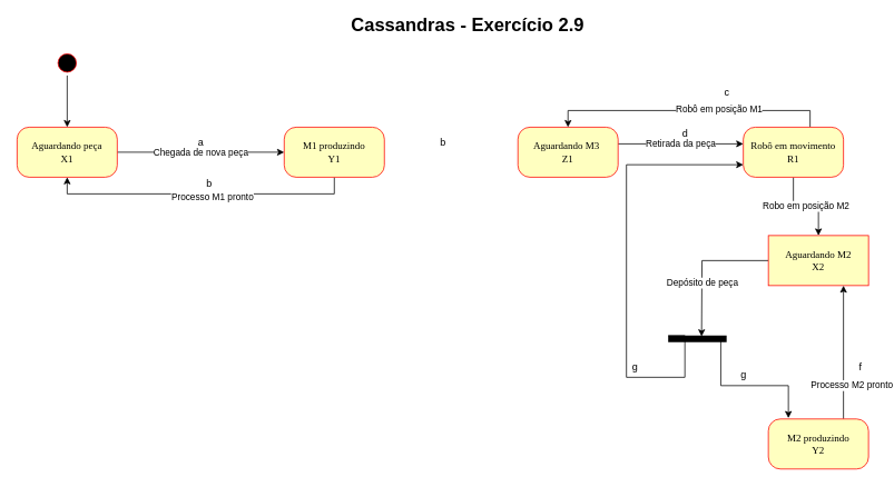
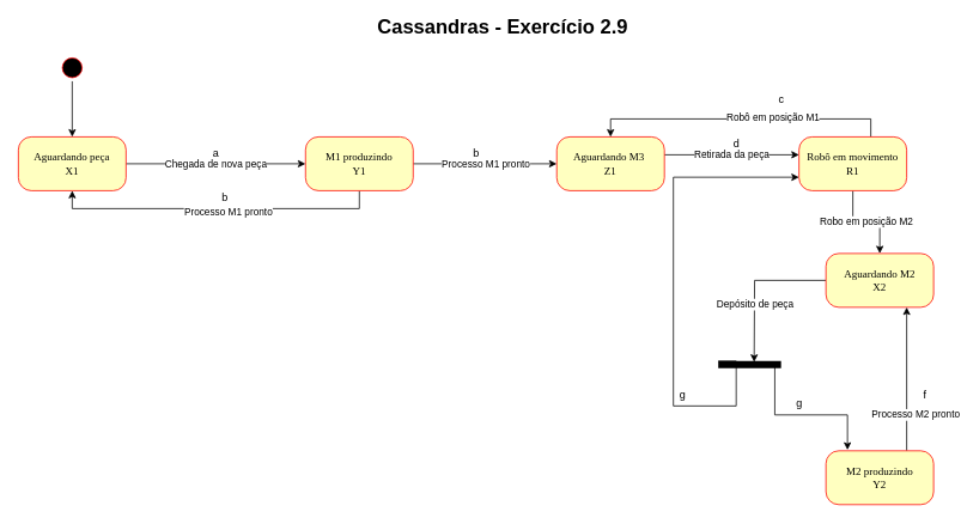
  <mxCell id="0" />
  <mxCell id="1" parent="0" />
  <mxCell id="2" style="edgeStyle=orthogonalEdgeStyle;rounded=0;orthogonalLoop=1;jettySize=auto;html=1;" edge="1" parent="1" source="3" target="5"><mxGeometry relative="1" as="geometry" /></mxCell>
  <mxCell id="3" value="" style="ellipse;html=1;shape=startState;fillColor=#000000;strokeColor=#ff0000;rounded=1;shadow=0;comic=0;labelBackgroundColor=none;fontFamily=Verdana;fontSize=12;fontColor=#000000;align=center;direction=south;" parent="1" vertex="1"><mxGeometry x="65" y="60" width="30" height="30" as="geometry" /></mxCell>
  <mxCell id="4" value="Chegada de nova peça" style="edgeStyle=orthogonalEdgeStyle;rounded=0;orthogonalLoop=1;jettySize=auto;html=1;" edge="1" parent="1" source="5" target="10"><mxGeometry relative="1" as="geometry" /></mxCell>
  <mxCell id="5" value="Aguardando peça&lt;br&gt;X1" style="whiteSpace=wrap;html=1;rounded=1;shadow=0;fontFamily=Verdana;strokeColor=#ff0000;fillColor=#ffffc0;arcSize=24;comic=0;" vertex="1" parent="1"><mxGeometry x="20" y="152" width="120" height="60" as="geometry" /></mxCell>
+ <mxCell id="6" value="" style="edgeStyle=orthogonalEdgeStyle;rounded=0;orthogonalLoop=1;jettySize=auto;html=1;" edge="1" parent="1" source="10" target="12"><mxGeometry relative="1" as="geometry" /></mxCell>
+ <mxCell id="7" value="Processo M1 pronto" style="edgeLabel;html=1;align=center;verticalAlign=middle;resizable=0;points=[];" vertex="1" connectable="0" parent="6"><mxGeometry x="-0.338" y="-1" relative="1" as="geometry"><mxPoint x="27" y="-1" as="offset" /></mxGeometry></mxCell>
  <mxCell id="8" style="edgeStyle=orthogonalEdgeStyle;rounded=0;orthogonalLoop=1;jettySize=auto;html=1;entryX=0.5;entryY=1;entryDx=0;entryDy=0;" edge="1" parent="1" source="10" target="5"><mxGeometry relative="1" as="geometry"><Array as="points"><mxPoint x="400" y="232" /><mxPoint x="80" y="232" /></Array></mxGeometry></mxCell>
  <mxCell id="9" value="Processo M1 pronto" style="edgeLabel;html=1;align=center;verticalAlign=middle;resizable=0;points=[];" vertex="1" connectable="0" parent="8"><mxGeometry x="-0.074" y="3" relative="1" as="geometry"><mxPoint as="offset" /></mxGeometry></mxCell>
  <mxCell id="10" value="M1 produzindo&lt;br&gt;Y1" style="whiteSpace=wrap;html=1;rounded=1;shadow=0;fontFamily=Verdana;strokeColor=#ff0000;fillColor=#ffffc0;arcSize=24;comic=0;" vertex="1" parent="1"><mxGeometry x="340" y="152" width="120" height="60" as="geometry" /></mxCell>
  <mxCell id="11" value="Retirada da peça" style="edgeStyle=orthogonalEdgeStyle;rounded=0;orthogonalLoop=1;jettySize=auto;html=1;" edge="1" parent="1" source="12" target="16"><mxGeometry relative="1" as="geometry"><Array as="points"><mxPoint x="810" y="172" /><mxPoint x="810" y="172" /></Array></mxGeometry></mxCell>
  <mxCell id="12" value="Aguardando M3&amp;nbsp;&lt;br&gt;Z1" style="whiteSpace=wrap;html=1;rounded=1;shadow=0;fontFamily=Verdana;strokeColor=#ff0000;fillColor=#ffffc0;arcSize=24;comic=0;" vertex="1" parent="1"><mxGeometry x="620" y="152" width="120" height="60" as="geometry" /></mxCell>
  <mxCell id="13" value="Robo em posição M2" style="edgeStyle=orthogonalEdgeStyle;rounded=0;orthogonalLoop=1;jettySize=auto;html=1;" edge="1" parent="1" source="16" target="19"><mxGeometry relative="1" as="geometry" /></mxCell>
  <mxCell id="14" style="edgeStyle=orthogonalEdgeStyle;rounded=0;orthogonalLoop=1;jettySize=auto;html=1;entryX=0.5;entryY=0;entryDx=0;entryDy=0;" edge="1" parent="1" source="16" target="12"><mxGeometry relative="1" as="geometry"><Array as="points"><mxPoint x="970" y="132" /><mxPoint x="680" y="132" /></Array></mxGeometry></mxCell>
  <mxCell id="15" value="Robô em posição M1" style="edgeLabel;html=1;align=center;verticalAlign=middle;resizable=0;points=[];" vertex="1" connectable="0" parent="14"><mxGeometry x="-0.212" y="-2" relative="1" as="geometry"><mxPoint as="offset" /></mxGeometry></mxCell>
  <mxCell id="16" value="Robô em movimento&lt;br&gt;R1" style="whiteSpace=wrap;html=1;rounded=1;shadow=0;fontFamily=Verdana;strokeColor=#ff0000;fillColor=#ffffc0;arcSize=24;comic=0;" vertex="1" parent="1"><mxGeometry x="890" y="152" width="120" height="60" as="geometry" /></mxCell>
  <mxCell id="17" style="edgeStyle=orthogonalEdgeStyle;rounded=0;orthogonalLoop=1;jettySize=auto;html=1;exitX=0;exitY=0.5;exitDx=0;exitDy=0;" edge="1" parent="1" source="19"><mxGeometry relative="1" as="geometry"><mxPoint x="840" y="403" as="targetPoint" /></mxGeometry></mxCell>
  <mxCell id="18" value="Depósito de peça" style="edgeLabel;html=1;align=center;verticalAlign=middle;resizable=0;points=[];" vertex="1" connectable="0" parent="17"><mxGeometry x="0.245" relative="1" as="geometry"><mxPoint as="offset" /></mxGeometry></mxCell>
- <mxCell id="19" value="Aguardando M2&lt;br&gt;X2" style="whiteSpace=wrap;html=1;shadow=0;fontFamily=Verdana;strokeColor=#ff0000;fillColor=#ffffc0;arcSize=24;comic=0;rounded=0;" vertex="1" parent="1"><mxGeometry x="920" y="282" width="120" height="60" as="geometry" /></mxCell>
+ <mxCell id="19" value="Aguardando M2&lt;br&gt;X2" style="whiteSpace=wrap;html=1;rounded=1;shadow=0;fontFamily=Verdana;strokeColor=#ff0000;fillColor=#ffffc0;arcSize=24;comic=0;" vertex="1" parent="1"><mxGeometry x="920" y="282" width="120" height="60" as="geometry" /></mxCell>
  <mxCell id="20" value="Processo M2 pronto" style="edgeStyle=orthogonalEdgeStyle;rounded=0;orthogonalLoop=1;jettySize=auto;html=1;exitX=0.75;exitY=0;exitDx=0;exitDy=0;entryX=0.75;entryY=1;entryDx=0;entryDy=0;" edge="1" parent="1" source="21" target="19"><mxGeometry x="-0.5" y="-10" relative="1" as="geometry"><mxPoint as="offset" /></mxGeometry></mxCell>
  <mxCell id="21" value="M2 produzindo&lt;br&gt;Y2" style="whiteSpace=wrap;html=1;rounded=1;shadow=0;fontFamily=Verdana;strokeColor=#ff0000;fillColor=#ffffc0;arcSize=24;comic=0;" vertex="1" parent="1"><mxGeometry x="920" y="502" width="120" height="60" as="geometry" /></mxCell>
  <mxCell id="22" style="edgeStyle=orthogonalEdgeStyle;rounded=0;orthogonalLoop=1;jettySize=auto;html=1;entryX=0.2;entryY=-0.017;entryDx=0;entryDy=0;entryPerimeter=0;exitX=0.644;exitY=0.625;exitDx=0;exitDy=0;exitPerimeter=0;" edge="1" parent="1" source="24" target="21"><mxGeometry relative="1" as="geometry"><Array as="points"><mxPoint x="863" y="462" /><mxPoint x="944" y="462" /></Array></mxGeometry></mxCell>
  <mxCell id="23" style="edgeStyle=orthogonalEdgeStyle;rounded=0;orthogonalLoop=1;jettySize=auto;html=1;" edge="1" parent="1"><mxGeometry relative="1" as="geometry"><mxPoint x="800" y="402" as="sourcePoint" /><mxPoint x="890" y="197" as="targetPoint" /><Array as="points"><mxPoint x="820" y="402" /><mxPoint x="820" y="452" /><mxPoint x="750" y="452" /><mxPoint x="750" y="197" /></Array></mxGeometry></mxCell>
  <mxCell id="24" value="" style="line;strokeWidth=8;fillColor=none;align=left;verticalAlign=middle;spacingTop=-1;spacingLeft=3;spacingRight=3;rotatable=0;labelPosition=right;points=[];portConstraint=eastwest;" vertex="1" parent="1"><mxGeometry x="800" y="402" width="70" height="8" as="geometry" /></mxCell>
  <mxCell id="25" value="a" style="text;html=1;align=center;verticalAlign=middle;resizable=0;points=[];autosize=1;strokeColor=none;fillColor=none;" vertex="1" parent="1"><mxGeometry x="230" y="160" width="20" height="20" as="geometry" /></mxCell>
  <mxCell id="26" value="b" style="text;html=1;align=center;verticalAlign=middle;resizable=0;points=[];autosize=1;strokeColor=none;fillColor=none;" vertex="1" parent="1"><mxGeometry x="240" y="210" width="20" height="20" as="geometry" /></mxCell>
  <mxCell id="27" value="b" style="text;html=1;align=center;verticalAlign=middle;resizable=0;points=[];autosize=1;strokeColor=none;fillColor=none;" vertex="1" parent="1"><mxGeometry x="520" y="160" width="20" height="20" as="geometry" /></mxCell>
  <mxCell id="28" value="c" style="text;html=1;align=center;verticalAlign=middle;resizable=0;points=[];autosize=1;strokeColor=none;fillColor=none;" vertex="1" parent="1"><mxGeometry x="860" y="100" width="20" height="20" as="geometry" /></mxCell>
  <mxCell id="29" value="d" style="text;html=1;align=center;verticalAlign=middle;resizable=0;points=[];autosize=1;strokeColor=none;fillColor=none;" vertex="1" parent="1"><mxGeometry x="810" y="150" width="20" height="20" as="geometry" /></mxCell>
  <mxCell id="30" value="f" style="text;html=1;align=center;verticalAlign=middle;resizable=0;points=[];autosize=1;strokeColor=none;fillColor=none;" vertex="1" parent="1"><mxGeometry x="1020" y="430" width="20" height="20" as="geometry" /></mxCell>
  <mxCell id="31" value="g" style="text;html=1;align=center;verticalAlign=middle;resizable=0;points=[];autosize=1;strokeColor=none;fillColor=none;" vertex="1" parent="1"><mxGeometry x="880" y="440" width="20" height="20" as="geometry" /></mxCell>
  <mxCell id="32" value="g" style="text;html=1;align=center;verticalAlign=middle;resizable=0;points=[];autosize=1;strokeColor=none;fillColor=none;" vertex="1" parent="1"><mxGeometry x="750" y="430" width="20" height="20" as="geometry" /></mxCell>
  <mxCell id="33" value="Cassandras - Exercício 2.9" style="text;html=1;strokeColor=none;fillColor=none;align=center;verticalAlign=middle;whiteSpace=wrap;rounded=0;fontSize=22;fontStyle=1" vertex="1" parent="1"><mxGeometry x="400" y="20" width="320" height="20" as="geometry" /></mxCell>
